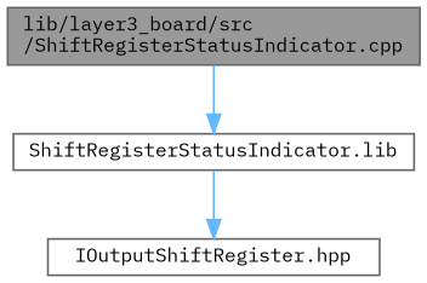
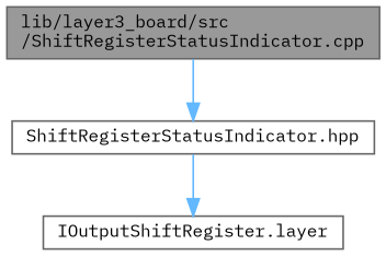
  digraph {
    fontname="IBM Plex Mono"
    node [color=grey40 fillcolor=white fontname="IBM Plex Mono" fontsize=10 shape=box style=filled]
    edge [color=steelblue1 fontname="IBM Plex Mono" fontsize=10 labelfontname=Helvetica labelfontsize=10 style=solid]
    n1 [color=gray40 fillcolor=grey60 fontcolor=black height=0.2 label="lib/layer3_board/src\l/ShiftRegisterStatusIndicator.cpp" width=0.4]
-   n2 [height=0.2 label="ShiftRegisterStatusIndicator.lib" width=0.4]
-   n3 [height=0.2 label="IOutputShiftRegister.hpp" width=0.4]
+   n2 [height=0.2 label="ShiftRegisterStatusIndicator.hpp" width=0.4]
+   n3 [height=0.2 label="IOutputShiftRegister.layer" width=0.4]
    n1 -> n2
    n2 -> n3
  }
